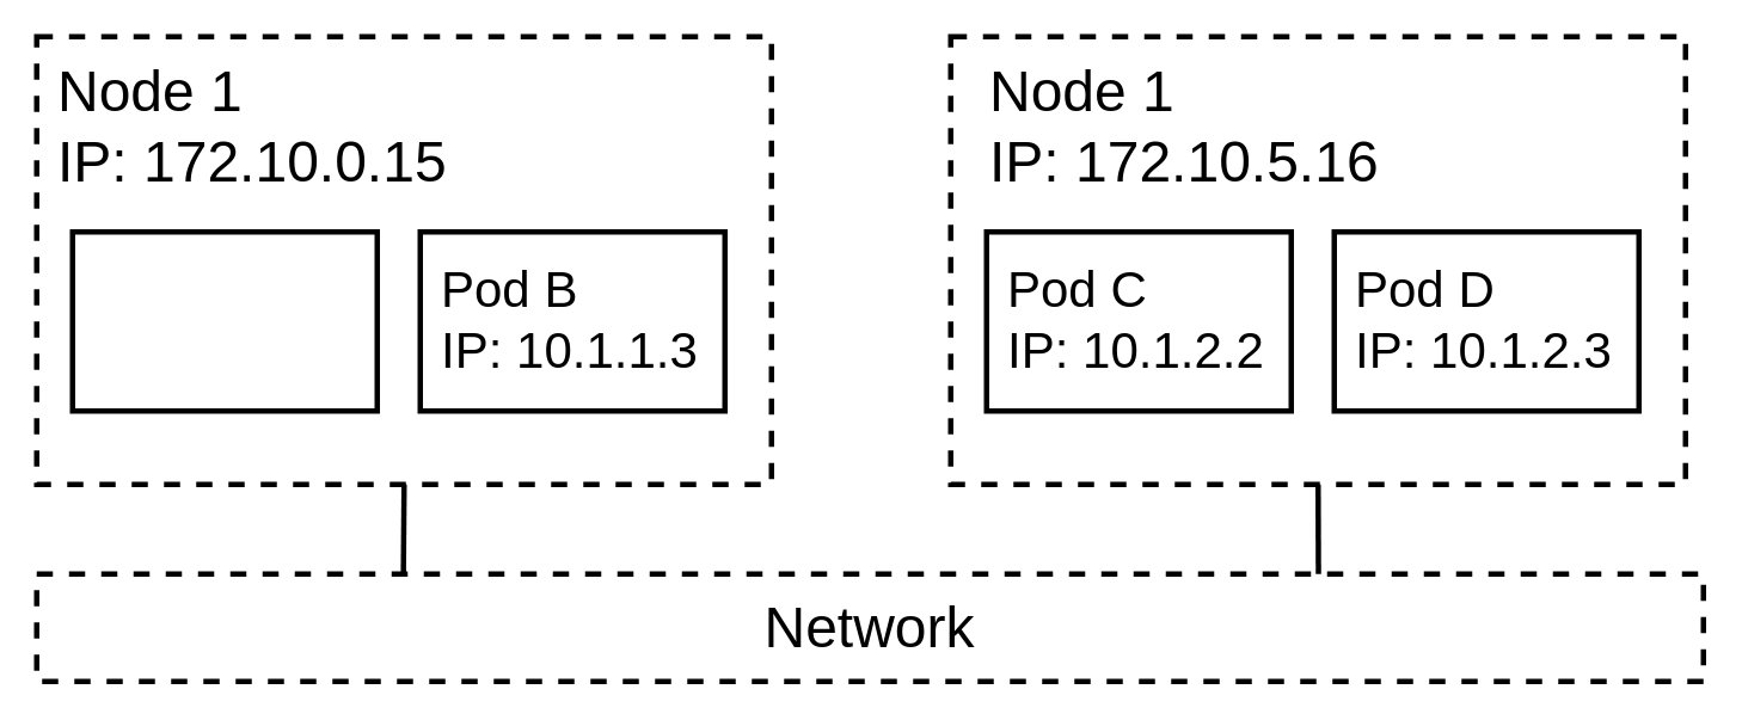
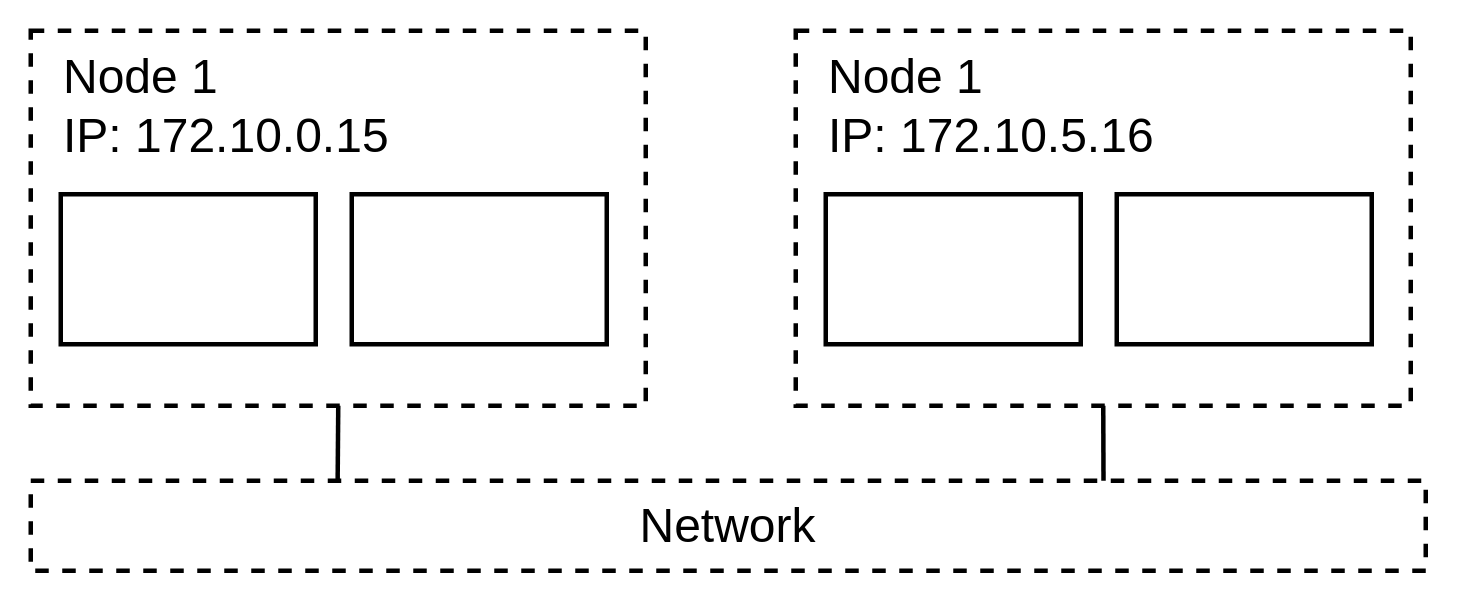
  <mxCell id="0" />
  <mxCell id="1" parent="0" />
  <mxCell id="2" value="" style="rounded=0;whiteSpace=wrap;html=1;fillColor=none;strokeWidth=3;dashed=1;" vertex="1" parent="1"><mxGeometry x="20" y="20" width="410" height="250" as="geometry" /></mxCell>
- <mxCell id="3" value="&lt;font style=&quot;font-size: 32px&quot;&gt;Node 1&lt;br&gt;IP: 172.10.0.15&lt;/font&gt;" style="text;html=1;strokeColor=none;fillColor=none;align=left;verticalAlign=middle;whiteSpace=wrap;rounded=0;dashed=1;" vertex="1" parent="1"><mxGeometry x="30" y="40" width="240" height="60" as="geometry" /></mxCell>
+ <mxCell id="3" value="&lt;font style=&quot;font-size: 32px&quot;&gt;Node 1&lt;br&gt;IP: 172.10.0.15&lt;/font&gt;" style="text;html=1;strokeColor=none;fillColor=none;align=left;verticalAlign=middle;whiteSpace=wrap;rounded=0;dashed=1;" vertex="1" parent="1"><mxGeometry x="40" y="40" width="240" height="60" as="geometry" /></mxCell>
  <mxCell id="4" value="" style="group" vertex="1" connectable="0" parent="1"><mxGeometry x="40" y="128" width="170" height="101" as="geometry" /></mxCell>
  <mxCell id="5" value="" style="rounded=0;whiteSpace=wrap;html=1;strokeWidth=3;fillColor=none;container=1;" vertex="1" parent="4"><mxGeometry y="1" width="170" height="100" as="geometry" /></mxCell>
  <mxCell id="6" value="" style="group" vertex="1" connectable="0" parent="1"><mxGeometry x="234" y="128" width="170" height="101" as="geometry" /></mxCell>
  <mxCell id="7" value="" style="rounded=0;whiteSpace=wrap;html=1;strokeWidth=3;fillColor=none;container=1;" vertex="1" parent="6"><mxGeometry y="1" width="170" height="100" as="geometry" /></mxCell>
- <mxCell id="8" value="&lt;font style=&quot;font-size: 28px&quot;&gt;Pod B&lt;br&gt;IP: 10.1.1.3&lt;br&gt;&lt;/font&gt;" style="text;html=1;strokeColor=none;fillColor=none;align=left;verticalAlign=middle;whiteSpace=wrap;rounded=0;" vertex="1" parent="6"><mxGeometry x="10" width="150" height="100" as="geometry" /></mxCell>
  <mxCell id="9" value="" style="rounded=0;whiteSpace=wrap;html=1;fillColor=none;strokeWidth=3;dashed=1;" vertex="1" parent="1"><mxGeometry x="530" y="20" width="410" height="250" as="geometry" /></mxCell>
  <mxCell id="10" value="&lt;font style=&quot;font-size: 32px&quot;&gt;Node 1&lt;br&gt;IP: 172.10.5.16&lt;/font&gt;" style="text;html=1;strokeColor=none;fillColor=none;align=left;verticalAlign=middle;whiteSpace=wrap;rounded=0;dashed=1;" vertex="1" parent="1"><mxGeometry x="550" y="40" width="240" height="60" as="geometry" /></mxCell>
  <mxCell id="11" value="" style="group" vertex="1" connectable="0" parent="1"><mxGeometry x="550" y="128" width="170" height="101" as="geometry" /></mxCell>
  <mxCell id="12" value="" style="rounded=0;whiteSpace=wrap;html=1;strokeWidth=3;fillColor=none;container=1;" vertex="1" parent="11"><mxGeometry y="1" width="170" height="100" as="geometry" /></mxCell>
- <mxCell id="13" value="&lt;font style=&quot;font-size: 28px&quot;&gt;Pod C&lt;br&gt;IP: 10.1.2.2&lt;br&gt;&lt;/font&gt;" style="text;html=1;strokeColor=none;fillColor=none;align=left;verticalAlign=middle;whiteSpace=wrap;rounded=0;" vertex="1" parent="11"><mxGeometry x="10" width="150" height="100" as="geometry" /></mxCell>
  <mxCell id="14" value="" style="group" vertex="1" connectable="0" parent="1"><mxGeometry x="744" y="128" width="170" height="101" as="geometry" /></mxCell>
  <mxCell id="15" value="" style="rounded=0;whiteSpace=wrap;html=1;strokeWidth=3;fillColor=none;container=1;" vertex="1" parent="14"><mxGeometry y="1" width="170" height="100" as="geometry" /></mxCell>
- <mxCell id="16" value="&lt;font style=&quot;font-size: 28px&quot;&gt;Pod D&lt;br&gt;IP: 10.1.2.3&lt;br&gt;&lt;/font&gt;" style="text;html=1;strokeColor=none;fillColor=none;align=left;verticalAlign=middle;whiteSpace=wrap;rounded=0;" vertex="1" parent="14"><mxGeometry x="10" width="150" height="100" as="geometry" /></mxCell>
  <mxCell id="17" value="&lt;font style=&quot;font-size: 32px&quot;&gt;Network&lt;/font&gt;" style="rounded=0;whiteSpace=wrap;html=1;strokeWidth=3;fillColor=none;align=center;dashed=1;" vertex="1" parent="1"><mxGeometry x="20" y="320" width="930" height="60" as="geometry" /></mxCell>
  <mxCell id="18" value="" style="endArrow=none;html=1;exitX=0.22;exitY=0.017;exitDx=0;exitDy=0;entryX=0.5;entryY=1;entryDx=0;entryDy=0;strokeWidth=3;exitPerimeter=0;" edge="1" parent="1" source="17" target="2"><mxGeometry width="50" height="50" relative="1" as="geometry"><mxPoint x="380" y="290" as="sourcePoint" /><mxPoint x="430" y="240" as="targetPoint" /></mxGeometry></mxCell>
  <mxCell id="19" value="" style="endArrow=none;html=1;exitX=0.769;exitY=0;exitDx=0;exitDy=0;entryX=0.5;entryY=1;entryDx=0;entryDy=0;strokeWidth=3;exitPerimeter=0;" edge="1" parent="1" source="17" target="9"><mxGeometry width="50" height="50" relative="1" as="geometry"><mxPoint x="262.5" y="330" as="sourcePoint" /><mxPoint x="235" y="280" as="targetPoint" /></mxGeometry></mxCell>
